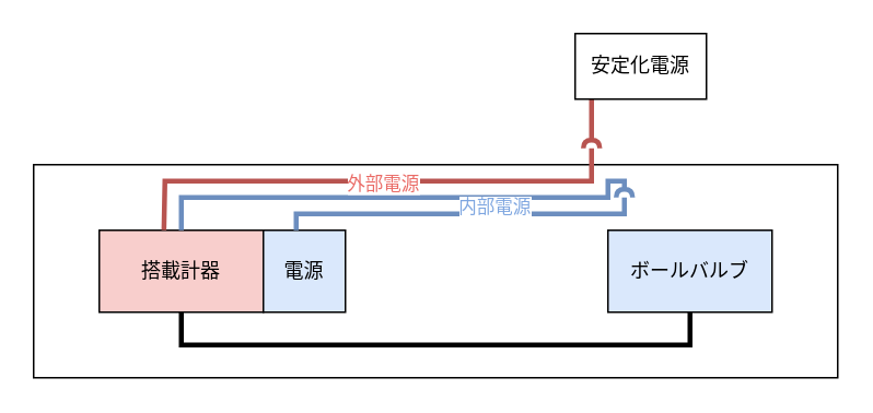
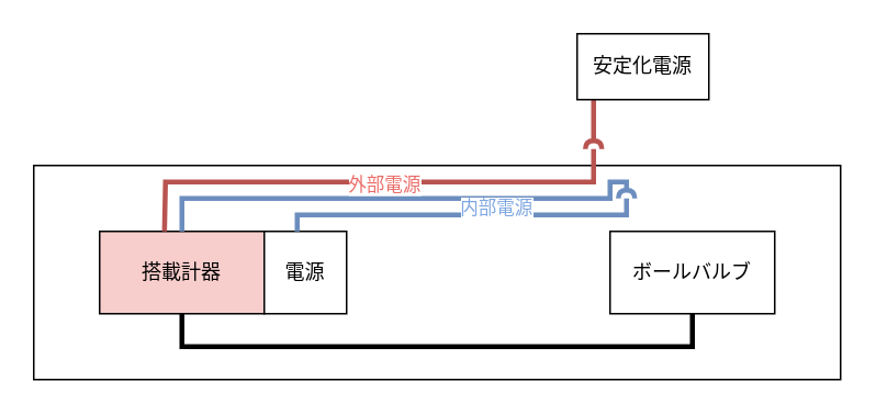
  <mxCell id="0" />
  <mxCell id="1" parent="0" />
  <mxCell id="2" value="" style="rounded=0;whiteSpace=wrap;html=1;movable=0;resizable=0;rotatable=0;deletable=0;editable=0;locked=1;connectable=0;" parent="1" vertex="1"><mxGeometry x="20" y="100" width="490" height="130" as="geometry" /></mxCell>
  <mxCell id="3" value="搭載計器" style="rounded=0;whiteSpace=wrap;html=1;fillColor=#f8cecc;" parent="1" vertex="1"><mxGeometry x="60" y="140" width="100" height="50" as="geometry" /></mxCell>
- <mxCell id="4" value="電源" style="rounded=0;whiteSpace=wrap;html=1;fillColor=#dae8fc;" parent="1" vertex="1"><mxGeometry x="160" y="140" width="50" height="50" as="geometry" /></mxCell>
- <mxCell id="5" value="ボールバルブ" style="rounded=0;whiteSpace=wrap;html=1;fillColor=#dae8fc;" parent="1" vertex="1"><mxGeometry x="370" y="140" width="100" height="50" as="geometry" /></mxCell>
+ <mxCell id="4" value="電源" style="rounded=0;whiteSpace=wrap;html=1;" parent="1" vertex="1"><mxGeometry x="160" y="140" width="50" height="50" as="geometry" /></mxCell>
+ <mxCell id="5" value="ボールバルブ" style="rounded=0;whiteSpace=wrap;html=1;" parent="1" vertex="1"><mxGeometry x="370" y="140" width="100" height="50" as="geometry" /></mxCell>
  <mxCell id="6" value="" style="endArrow=none;html=1;rounded=0;strokeWidth=3;fillColor=#dae8fc;strokeColor=#6c8ebf;" parent="1" edge="1"><mxGeometry width="50" height="50" relative="1" as="geometry"><mxPoint x="180" y="140" as="sourcePoint" /><mxPoint x="380" y="130" as="targetPoint" /><Array as="points"><mxPoint x="180" y="130" /><mxPoint x="380" y="130" /><mxPoint x="380" y="120" /></Array></mxGeometry></mxCell>
  <mxCell id="7" value="" style="endArrow=none;html=1;rounded=0;strokeWidth=3;fillColor=#d5e8d4;strokeColor=#000000;exitX=0.5;exitY=1;exitDx=0;exitDy=0;" parent="1" source="5" edge="1"><mxGeometry width="50" height="50" relative="1" as="geometry"><mxPoint x="430" y="190" as="sourcePoint" /><mxPoint x="110" y="190" as="targetPoint" /><Array as="points"><mxPoint x="420" y="210" /><mxPoint x="110" y="210" /></Array></mxGeometry></mxCell>
  <mxCell id="8" value="" style="endArrow=halfCircle;html=1;rounded=0;strokeWidth=3;fillColor=#dae8fc;strokeColor=#6c8ebf;endFill=0;jumpSize=6;startSize=6;endSize=1;" parent="1" edge="1"><mxGeometry width="50" height="50" relative="1" as="geometry"><mxPoint x="110" y="140" as="sourcePoint" /><mxPoint x="380" y="120" as="targetPoint" /><Array as="points"><mxPoint x="110" y="120" /><mxPoint x="370" y="120" /><mxPoint x="370" y="110" /><mxPoint x="380" y="110" /></Array></mxGeometry></mxCell>
  <mxCell id="9" value="&lt;font color=&quot;#7ea6e0&quot;&gt;内部電源&lt;/font&gt;" style="edgeLabel;html=1;align=center;verticalAlign=middle;resizable=0;points=[];" parent="8" vertex="1" connectable="0"><mxGeometry x="0.137" relative="1" as="geometry"><mxPoint x="34" y="5" as="offset" /></mxGeometry></mxCell>
  <mxCell id="10" value="" style="endArrow=none;html=1;rounded=0;strokeWidth=3;fillColor=#f8cecc;strokeColor=#b85450;exitX=0.394;exitY=-0.002;exitDx=0;exitDy=0;exitPerimeter=0;" parent="1" edge="1" source="3"><mxGeometry width="50" height="50" relative="1" as="geometry"><mxPoint x="190" y="140" as="sourcePoint" /><mxPoint x="360" y="90" as="targetPoint" /><Array as="points"><mxPoint x="100" y="110" /><mxPoint x="360" y="110" /></Array></mxGeometry></mxCell>
  <mxCell id="11" value="外部電源" style="edgeLabel;html=1;align=center;verticalAlign=middle;resizable=0;points=[];fontColor=#EA6B66;" parent="10" vertex="1" connectable="0"><mxGeometry x="0.046" y="-1" relative="1" as="geometry"><mxPoint as="offset" /></mxGeometry></mxCell>
  <mxCell id="12" value="" style="endArrow=halfCircle;html=1;rounded=0;endFill=0;endSize=1;strokeWidth=3;fillColor=#f8cecc;strokeColor=#b85450;exitX=0;exitY=0.5;exitDx=0;exitDy=0;" parent="1" source="13" edge="1"><mxGeometry width="50" height="50" relative="1" as="geometry"><mxPoint x="360" y="30" as="sourcePoint" /><mxPoint x="360" y="90" as="targetPoint" /><Array as="points"><mxPoint x="360" y="40" /></Array></mxGeometry></mxCell>
  <mxCell id="13" value="安定化電源" style="rounded=0;whiteSpace=wrap;html=1;" parent="1" vertex="1"><mxGeometry x="350" y="20" width="80" height="40" as="geometry" /></mxCell>
